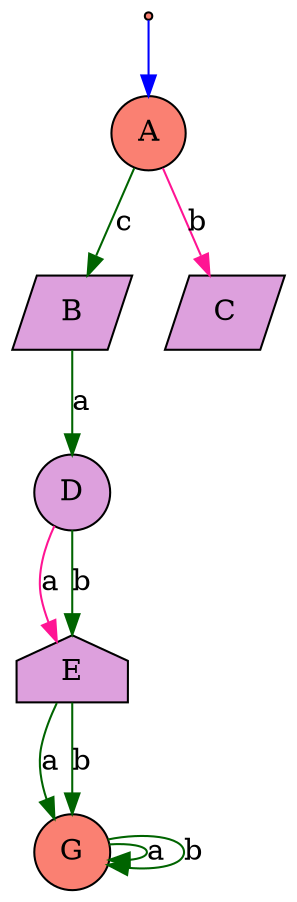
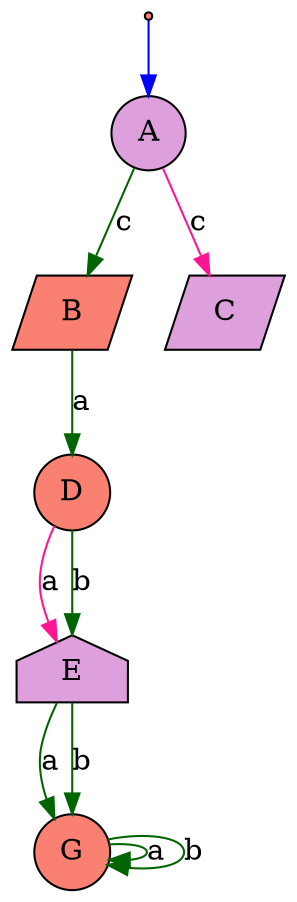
  digraph {
    node [fillcolor=plum shape=circle style=filled]
    edge [color=darkgreen]
    inic [fillcolor=salmon shape=point]
-   A [fillcolor=salmon]
-   B [shape=parallelogram]
+   A
+   B [fillcolor=salmon shape=parallelogram]
    C [shape=parallelogram]
-   D
+   D [fillcolor=salmon]
    E [shape=house]
    G [fillcolor=salmon]
    inic -> A [color=blue]
    A -> B [label=c]
-   A -> C [color=deeppink label=b]
+   A -> C [color=deeppink label=c]
    B -> D [label=a]
    D -> E [color=deeppink label=a]
    D -> E [label=b]
    E -> G [label=a]
    E -> G [label=b]
    G -> G [label=a]
    G -> G [label=b]
  }
